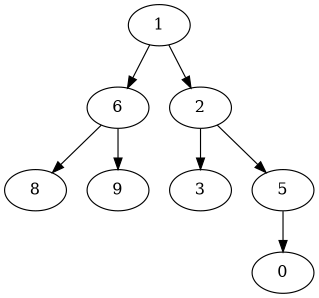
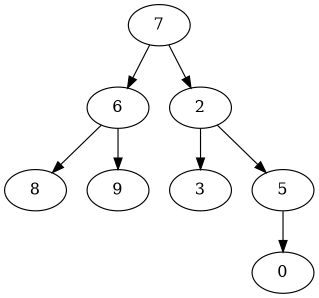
  digraph {
-   n1 [label=1]
+   n1 [label=7]
    n2 [label=6]
    n3 [label=2]
    n4 [label=8]
    n5 [label=9]
    n6 [label=3]
    n7 [label=5]
    n8 [label=0]
    n1 -> n2
    n1 -> n3
    n2 -> n4
    n2 -> n5
    n3 -> n6
    n3 -> n7
    n7 -> n8
  }
